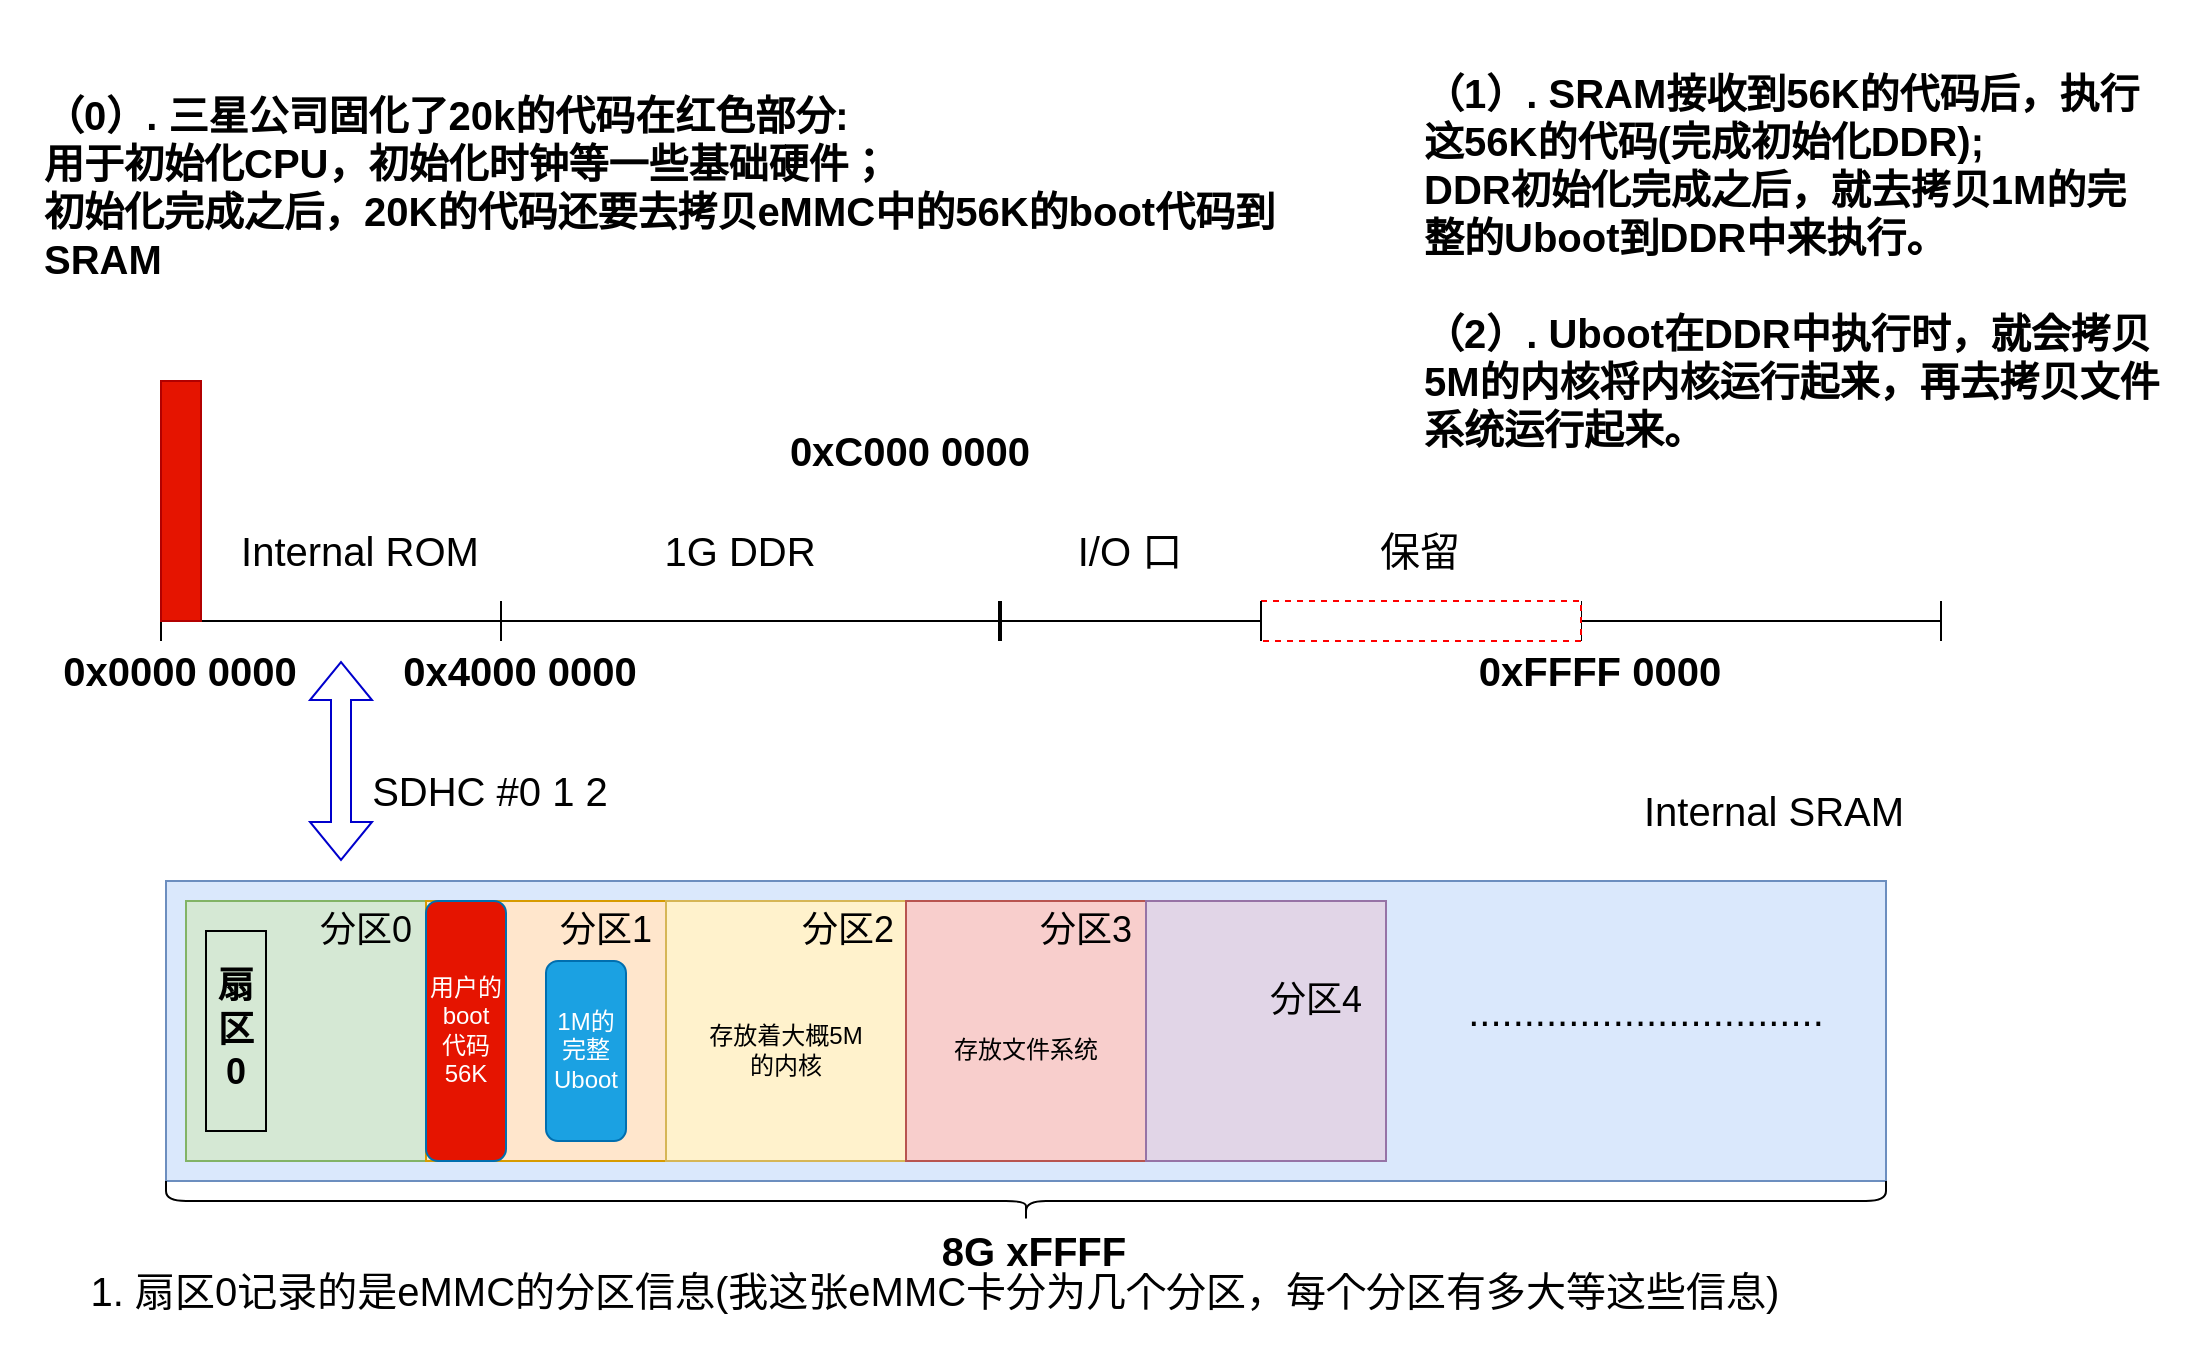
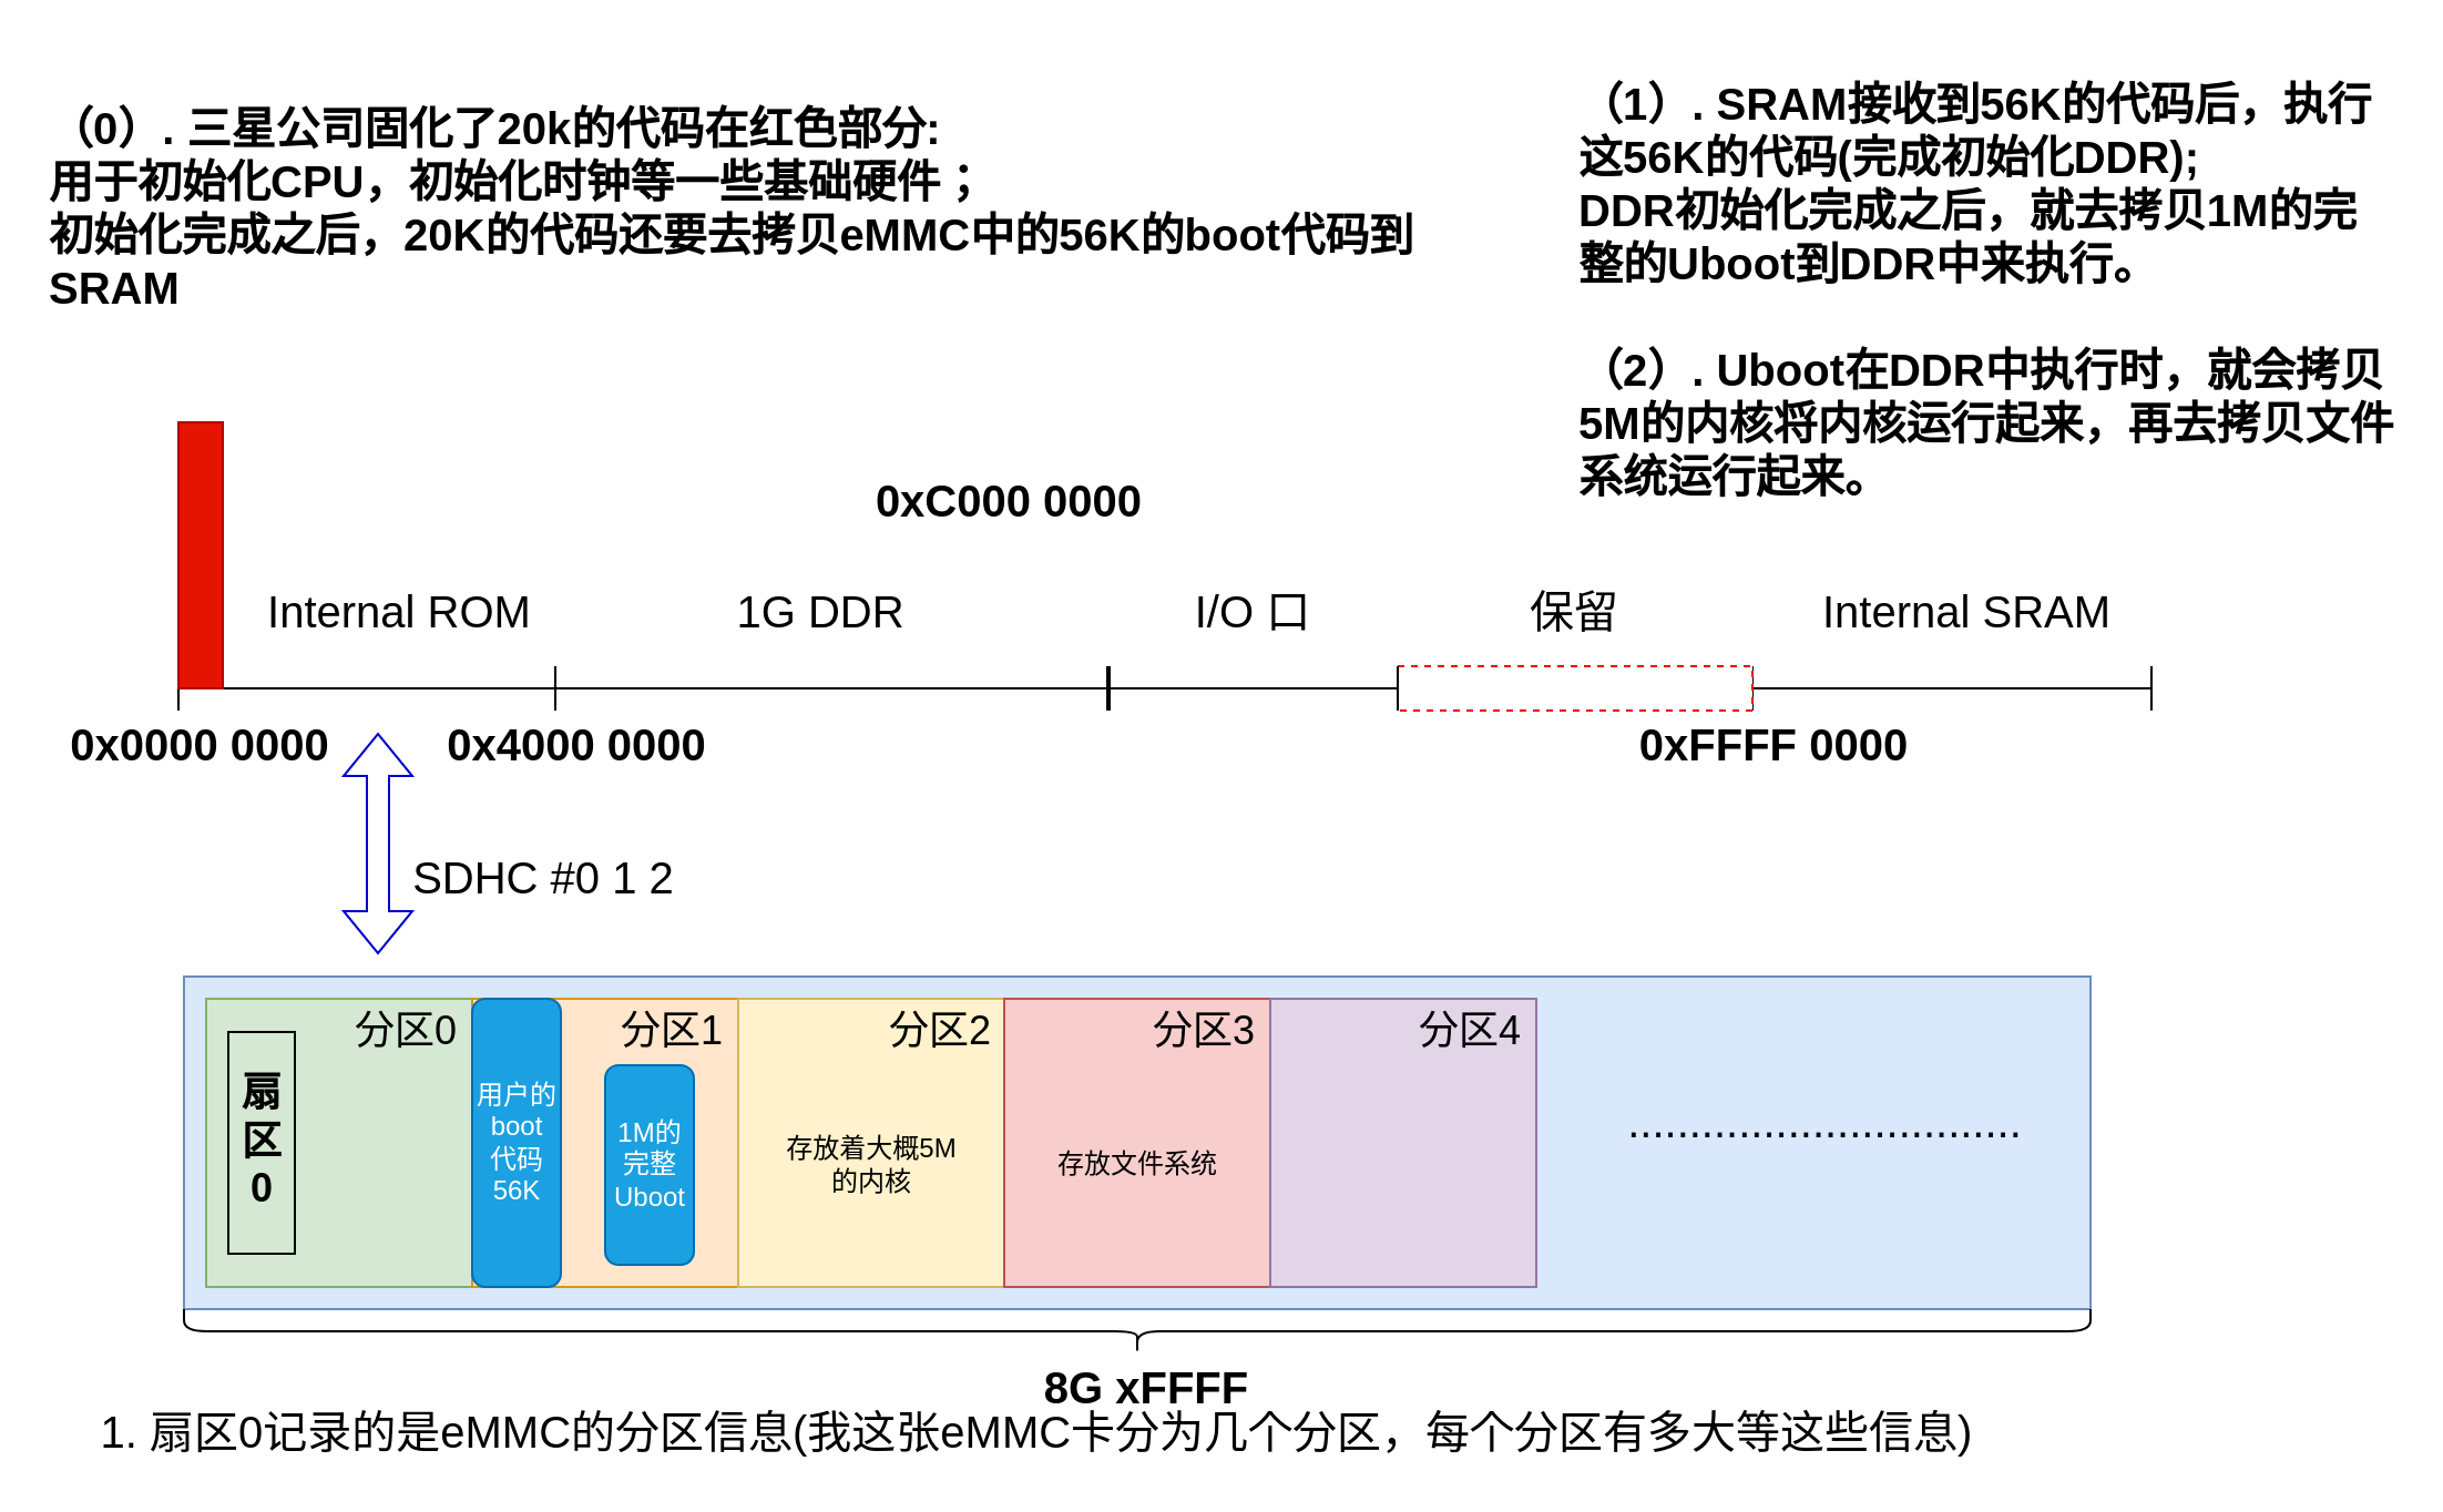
  <mxCell id="0" />
  <mxCell id="1" parent="0" />
  <mxCell id="2" value="" style="shape=crossbar;whiteSpace=wrap;html=1;rounded=1;" vertex="1" parent="1"><mxGeometry x="80" y="300" width="170" height="20" as="geometry" /></mxCell>
  <mxCell id="3" value="" style="shape=crossbar;whiteSpace=wrap;html=1;rounded=1;" vertex="1" parent="1"><mxGeometry x="250" y="300" width="250" height="20" as="geometry" /></mxCell>
  <mxCell id="4" value="" style="shape=crossbar;whiteSpace=wrap;html=1;rounded=1;" vertex="1" parent="1"><mxGeometry x="790" y="300" width="180" height="20" as="geometry" /></mxCell>
  <mxCell id="5" value="" style="rounded=0;whiteSpace=wrap;html=1;dashed=1;strokeColor=#FF0000;" vertex="1" parent="1"><mxGeometry x="630" y="300" width="160" height="20" as="geometry" /></mxCell>
  <mxCell id="6" value="" style="shape=crossbar;whiteSpace=wrap;html=1;rounded=1;" vertex="1" parent="1"><mxGeometry x="499" y="300" width="131" height="20" as="geometry" /></mxCell>
  <mxCell id="7" value="&lt;b&gt;&lt;font style=&quot;font-size: 20px;&quot;&gt;0x0000 0000&lt;/font&gt;&lt;/b&gt;" style="text;html=1;align=center;verticalAlign=middle;whiteSpace=wrap;rounded=0;" vertex="1" parent="1"><mxGeometry x="20" y="320" width="140" height="30" as="geometry" /></mxCell>
  <mxCell id="8" value="&lt;b&gt;&lt;font style=&quot;font-size: 20px;&quot;&gt;0x4000 0000&lt;/font&gt;&lt;/b&gt;" style="text;html=1;align=center;verticalAlign=middle;whiteSpace=wrap;rounded=0;" vertex="1" parent="1"><mxGeometry x="190" y="320" width="140" height="30" as="geometry" /></mxCell>
  <mxCell id="9" value="&lt;b&gt;&lt;font style=&quot;font-size: 20px;&quot;&gt;0xC000 0000&lt;/font&gt;&lt;/b&gt;" style="text;html=1;align=center;verticalAlign=middle;whiteSpace=wrap;rounded=0;" vertex="1" parent="1"><mxGeometry x="385" y="210" width="140" height="30" as="geometry" /></mxCell>
  <mxCell id="10" value="&lt;b&gt;&lt;font style=&quot;font-size: 20px;&quot;&gt;0xFFFF 0000&lt;/font&gt;&lt;/b&gt;" style="text;html=1;align=center;verticalAlign=middle;whiteSpace=wrap;rounded=0;" vertex="1" parent="1"><mxGeometry x="730" y="320" width="140" height="30" as="geometry" /></mxCell>
- <mxCell id="11" value="&lt;font style=&quot;font-size: 20px;&quot;&gt;Internal SRAM&lt;/font&gt;" style="text;html=1;align=center;verticalAlign=middle;whiteSpace=wrap;rounded=0;" vertex="1" parent="1"><mxGeometry x="817" y="390" width="140" height="30" as="geometry" /></mxCell>
+ <mxCell id="11" value="&lt;font style=&quot;font-size: 20px;&quot;&gt;Internal SRAM&lt;/font&gt;" style="text;html=1;align=center;verticalAlign=middle;whiteSpace=wrap;rounded=0;" vertex="1" parent="1"><mxGeometry x="817" y="260" width="140" height="30" as="geometry" /></mxCell>
  <mxCell id="12" value="&lt;span style=&quot;font-size: 20px;&quot;&gt;保留&lt;/span&gt;" style="text;html=1;align=center;verticalAlign=middle;whiteSpace=wrap;rounded=0;" vertex="1" parent="1"><mxGeometry x="640" y="260" width="140" height="30" as="geometry" /></mxCell>
  <mxCell id="13" value="&lt;span style=&quot;font-size: 20px;&quot;&gt;I/O 口&lt;/span&gt;" style="text;html=1;align=center;verticalAlign=middle;whiteSpace=wrap;rounded=0;" vertex="1" parent="1"><mxGeometry x="494.5" y="260" width="140" height="30" as="geometry" /></mxCell>
  <mxCell id="14" value="&lt;span style=&quot;font-size: 20px;&quot;&gt;1G DDR&lt;/span&gt;" style="text;html=1;align=center;verticalAlign=middle;whiteSpace=wrap;rounded=0;" vertex="1" parent="1"><mxGeometry x="300" y="260" width="140" height="30" as="geometry" /></mxCell>
  <mxCell id="15" value="&lt;span style=&quot;font-size: 20px;&quot;&gt;Internal ROM&lt;/span&gt;" style="text;html=1;align=center;verticalAlign=middle;whiteSpace=wrap;rounded=0;" vertex="1" parent="1"><mxGeometry x="110" y="260" width="140" height="30" as="geometry" /></mxCell>
  <mxCell id="16" value="" style="shape=flexArrow;endArrow=classic;startArrow=classic;html=1;rounded=0;strokeColor=#0000CC;" edge="1" parent="1"><mxGeometry width="100" height="100" relative="1" as="geometry"><mxPoint x="170" y="430" as="sourcePoint" /><mxPoint x="170" y="330" as="targetPoint" /></mxGeometry></mxCell>
  <mxCell id="17" value="&lt;font style=&quot;font-size: 20px;&quot;&gt;SDHC #0 1 2&lt;/font&gt;" style="text;html=1;align=center;verticalAlign=middle;whiteSpace=wrap;rounded=0;" vertex="1" parent="1"><mxGeometry x="170" y="380" width="150" height="30" as="geometry" /></mxCell>
  <mxCell id="18" value="" style="rounded=0;whiteSpace=wrap;html=1;fillColor=#dae8fc;strokeColor=#6c8ebf;" vertex="1" parent="1"><mxGeometry x="82.5" y="440" width="860" height="150" as="geometry" /></mxCell>
  <mxCell id="19" value="" style="rounded=0;whiteSpace=wrap;html=1;fillColor=#d5e8d4;strokeColor=#82b366;" vertex="1" parent="1"><mxGeometry x="92.5" y="450" width="120" height="130" as="geometry" /></mxCell>
  <mxCell id="20" value="" style="rounded=0;whiteSpace=wrap;html=1;fillColor=#ffe6cc;strokeColor=#d79b00;" vertex="1" parent="1"><mxGeometry x="212.5" y="450" width="120" height="130" as="geometry" /></mxCell>
  <mxCell id="21" value="" style="rounded=0;whiteSpace=wrap;html=1;fillColor=#fff2cc;strokeColor=#d6b656;" vertex="1" parent="1"><mxGeometry x="332.5" y="450" width="120" height="130" as="geometry" /></mxCell>
  <mxCell id="22" value="" style="rounded=0;whiteSpace=wrap;html=1;fillColor=#f8cecc;strokeColor=#b85450;" vertex="1" parent="1"><mxGeometry x="452.5" y="450" width="120" height="130" as="geometry" /></mxCell>
  <mxCell id="23" value="" style="rounded=0;whiteSpace=wrap;html=1;fillColor=#e1d5e7;strokeColor=#9673a6;" vertex="1" parent="1"><mxGeometry x="572.5" y="450" width="120" height="130" as="geometry" /></mxCell>
  <mxCell id="24" value="&lt;font style=&quot;font-size: 20px;&quot;&gt;................................&lt;/font&gt;" style="text;html=1;align=center;verticalAlign=middle;whiteSpace=wrap;rounded=0;" vertex="1" parent="1"><mxGeometry x="752.5" y="490" width="140" height="30" as="geometry" /></mxCell>
  <mxCell id="25" value="" style="shape=curlyBracket;whiteSpace=wrap;html=1;rounded=1;flipH=1;labelPosition=right;verticalLabelPosition=middle;align=left;verticalAlign=middle;direction=north;" vertex="1" parent="1"><mxGeometry x="82.5" y="590" width="860" height="20" as="geometry" /></mxCell>
  <mxCell id="26" value="&lt;font style=&quot;font-size: 20px;&quot;&gt;&lt;b&gt;8G xFFFF&lt;/b&gt;&lt;/font&gt;" style="text;html=1;align=center;verticalAlign=middle;whiteSpace=wrap;rounded=0;" vertex="1" parent="1"><mxGeometry x="453.5" y="610" width="126" height="30" as="geometry" /></mxCell>
  <mxCell id="27" value="" style="rounded=0;whiteSpace=wrap;html=1;fillColor=#e51400;fontColor=#ffffff;strokeColor=#B20000;" vertex="1" parent="1"><mxGeometry x="80" y="190" width="20" height="120" as="geometry" /></mxCell>
  <mxCell id="28" value="&lt;font style=&quot;font-size: 18px;&quot;&gt;&lt;b&gt;扇&lt;/b&gt;&lt;/font&gt;&lt;div style=&quot;font-size: 18px;&quot;&gt;&lt;font style=&quot;font-size: 18px;&quot;&gt;&lt;b&gt;区&lt;/b&gt;&lt;/font&gt;&lt;/div&gt;&lt;div style=&quot;font-size: 18px;&quot;&gt;&lt;font style=&quot;font-size: 18px;&quot;&gt;&lt;b&gt;0&lt;/b&gt;&lt;/font&gt;&lt;/div&gt;" style="rounded=0;whiteSpace=wrap;html=1;fillColor=#d5e8d4;" vertex="1" parent="1"><mxGeometry x="102.5" y="465" width="30" height="100" as="geometry" /></mxCell>
  <mxCell id="29" value="&lt;font style=&quot;font-size: 18px;&quot;&gt;分区0&lt;/font&gt;" style="text;html=1;align=center;verticalAlign=middle;whiteSpace=wrap;rounded=0;" vertex="1" parent="1"><mxGeometry x="152.5" y="450" width="60" height="30" as="geometry" /></mxCell>
  <mxCell id="30" value="&lt;font style=&quot;font-size: 18px;&quot;&gt;分区1&lt;/font&gt;" style="text;html=1;align=center;verticalAlign=middle;whiteSpace=wrap;rounded=0;" vertex="1" parent="1"><mxGeometry x="272.5" y="450" width="60" height="30" as="geometry" /></mxCell>
  <mxCell id="31" value="&lt;font style=&quot;font-size: 18px;&quot;&gt;分区2&lt;/font&gt;" style="text;html=1;align=center;verticalAlign=middle;whiteSpace=wrap;rounded=0;" vertex="1" parent="1"><mxGeometry x="393.5" y="450" width="60" height="30" as="geometry" /></mxCell>
  <mxCell id="32" value="&lt;font style=&quot;font-size: 18px;&quot;&gt;分区3&lt;/font&gt;" style="text;html=1;align=center;verticalAlign=middle;whiteSpace=wrap;rounded=0;" vertex="1" parent="1"><mxGeometry x="512.5" y="450" width="60" height="30" as="geometry" /></mxCell>
- <mxCell id="33" value="&lt;font style=&quot;font-size: 18px;&quot;&gt;分区4&lt;/font&gt;" style="text;html=1;align=center;verticalAlign=middle;whiteSpace=wrap;rounded=0;" vertex="1" parent="1"><mxGeometry x="627.5" y="485" width="60" height="30" as="geometry" /></mxCell>
+ <mxCell id="33" value="&lt;font style=&quot;font-size: 18px;&quot;&gt;分区4&lt;/font&gt;" style="text;html=1;align=center;verticalAlign=middle;whiteSpace=wrap;rounded=0;" vertex="1" parent="1"><mxGeometry x="632.5" y="450" width="60" height="30" as="geometry" /></mxCell>
  <mxCell id="34" value="&lt;font style=&quot;font-size: 20px;&quot;&gt;1. 扇区0记录的是eMMC的分区信息(我这张eMMC卡分为几个分区，每个分区有多大等这些信息)&lt;/font&gt;" style="text;html=1;align=center;verticalAlign=middle;whiteSpace=wrap;rounded=0;" vertex="1" parent="1"><mxGeometry x="40" y="630" width="855" height="30" as="geometry" /></mxCell>
- <mxCell id="35" value="用户的boot&lt;div&gt;代码56K&lt;/div&gt;" style="rounded=1;whiteSpace=wrap;html=1;fillColor=#e51400;fontColor=#ffffff;strokeColor=#006EAF;" vertex="1" parent="1"><mxGeometry x="212.5" y="450" width="40" height="130" as="geometry" /></mxCell>
+ <mxCell id="35" value="用户的boot&lt;div&gt;代码56K&lt;/div&gt;" style="rounded=1;whiteSpace=wrap;html=1;fillColor=#1ba1e2;fontColor=#ffffff;strokeColor=#006EAF;" vertex="1" parent="1"><mxGeometry x="212.5" y="450" width="40" height="130" as="geometry" /></mxCell>
  <mxCell id="36" value="1M的完整Uboot" style="rounded=1;whiteSpace=wrap;html=1;fillColor=#1ba1e2;fontColor=#ffffff;strokeColor=#006EAF;" vertex="1" parent="1"><mxGeometry x="272.5" y="480" width="40" height="90" as="geometry" /></mxCell>
  <mxCell id="37" value="存放着大概5M的内核" style="text;html=1;align=center;verticalAlign=middle;whiteSpace=wrap;rounded=0;" vertex="1" parent="1"><mxGeometry x="352.5" y="510" width="80" height="30" as="geometry" /></mxCell>
  <mxCell id="38" value="存放文件系统" style="text;html=1;align=center;verticalAlign=middle;whiteSpace=wrap;rounded=0;" vertex="1" parent="1"><mxGeometry x="472.5" y="510" width="80" height="30" as="geometry" /></mxCell>
  <mxCell id="39" value="&lt;font style=&quot;font-size: 20px;&quot;&gt;&lt;b&gt;（0）. 三星公司固化了20k的代码在红色部分:&amp;nbsp;&lt;/b&gt;&lt;/font&gt;&lt;div&gt;&lt;font style=&quot;font-size: 20px;&quot;&gt;&lt;b&gt;用于初始化CPU，初始化时钟等一些基础硬件；&lt;/b&gt;&lt;/font&gt;&lt;/div&gt;&lt;div&gt;&lt;span style=&quot;font-size: 20px;&quot;&gt;&lt;b&gt;初始化完成之后，20K的代码还要去拷贝eMMC中的56K的boot代码到SRAM&lt;/b&gt;&lt;/span&gt;&lt;/div&gt;" style="text;html=1;align=left;verticalAlign=middle;whiteSpace=wrap;rounded=0;" vertex="1" parent="1"><mxGeometry x="20" y="40" width="657.5" height="105" as="geometry" /></mxCell>
  <mxCell id="40" value="&lt;span style=&quot;font-size: 20px;&quot;&gt;&lt;b&gt;（1）. SRAM接收到56K的代码后，执行这56K的代码(完成初始化DDR);&lt;/b&gt;&lt;/span&gt;&lt;div&gt;&lt;span style=&quot;font-size: 20px;&quot;&gt;&lt;b&gt;DDR初始化完成之后，就去拷贝1M的完整的Uboot到DDR中来执行。&lt;/b&gt;&lt;/span&gt;&lt;/div&gt;&lt;div&gt;&lt;span style=&quot;font-size: 20px;&quot;&gt;&lt;b&gt;&lt;br&gt;&lt;/b&gt;&lt;/span&gt;&lt;/div&gt;&lt;div&gt;&lt;span style=&quot;font-size: 20px;&quot;&gt;&lt;b&gt;（2）. Uboot在DDR中执行时，就会拷贝5M的内核将内核运行起来，再去拷贝文件系统运行起来。&lt;/b&gt;&lt;/span&gt;&lt;/div&gt;" style="text;html=1;align=left;verticalAlign=middle;whiteSpace=wrap;rounded=0;" vertex="1" parent="1"><mxGeometry x="710" y="20" width="370" height="220" as="geometry" /></mxCell>
